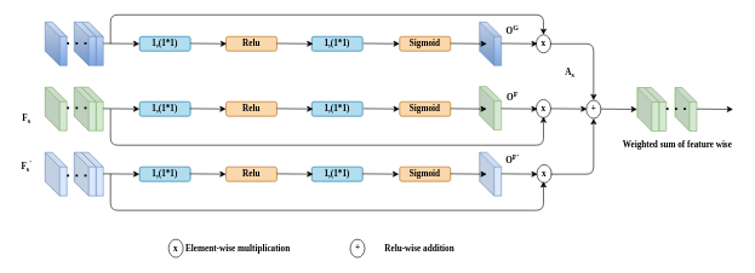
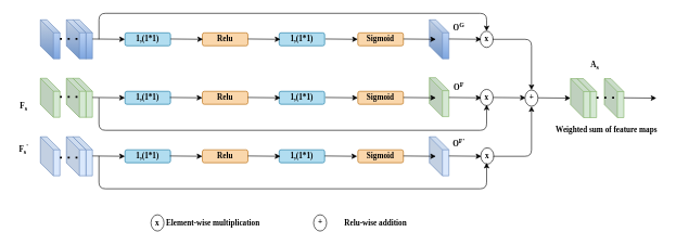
  <mxCell id="0" />
  <mxCell id="1" parent="0" />
  <mxCell id="2" value="" style="ellipse;whiteSpace=wrap;html=1;fontFamily=Times New Roman;fontStyle=1" vertex="1" parent="1"><mxGeometry x="481" y="330" width="20" height="25" as="geometry" /></mxCell>
  <mxCell id="3" value="" style="shape=cube;whiteSpace=wrap;html=1;boundedLbl=1;backgroundOutline=1;darkOpacity=0.05;darkOpacity2=0.1;fillColor=#dae8fc;strokeColor=#6c8ebf;gradientColor=#7ea6e0;fontFamily=Times New Roman;fontStyle=1" vertex="1" parent="1"><mxGeometry x="111" y="30" width="30" height="60" as="geometry" /></mxCell>
  <mxCell id="4" value="" style="shape=cube;whiteSpace=wrap;html=1;boundedLbl=1;backgroundOutline=1;darkOpacity=0.05;darkOpacity2=0.1;fillColor=#d5e8d4;strokeColor=#82b366;fontFamily=Times New Roman;fontStyle=1" vertex="1" parent="1"><mxGeometry x="111" y="120" width="30" height="60" as="geometry" /></mxCell>
  <mxCell id="5" value="" style="shape=cube;whiteSpace=wrap;html=1;boundedLbl=1;backgroundOutline=1;darkOpacity=0.05;darkOpacity2=0.1;fillColor=#dae8fc;strokeColor=#6c8ebf;fontFamily=Times New Roman;fontStyle=1" vertex="1" parent="1"><mxGeometry x="111" y="210" width="30" height="60" as="geometry" /></mxCell>
  <mxCell id="6" value="1,(1*1)" style="rounded=1;whiteSpace=wrap;html=1;fillColor=#b1ddf0;strokeColor=#10739e;fontFamily=Times New Roman;fontStyle=1" vertex="1" parent="1"><mxGeometry x="191" y="50" width="70" height="20" as="geometry" /></mxCell>
  <mxCell id="7" value="1,(1*1)" style="rounded=1;whiteSpace=wrap;html=1;fillColor=#b1ddf0;strokeColor=#10739e;fontFamily=Times New Roman;fontStyle=1" vertex="1" parent="1"><mxGeometry x="191" y="140" width="70" height="20" as="geometry" /></mxCell>
  <mxCell id="8" value="1,(1*1)" style="rounded=1;whiteSpace=wrap;html=1;fillColor=#b1ddf0;strokeColor=#10739e;fontFamily=Times New Roman;fontStyle=1" vertex="1" parent="1"><mxGeometry x="191" y="230" width="70" height="20" as="geometry" /></mxCell>
  <mxCell id="9" value="Relu" style="rounded=1;whiteSpace=wrap;html=1;fillColor=#fad7ac;strokeColor=#b46504;fontFamily=Times New Roman;fontStyle=1" vertex="1" parent="1"><mxGeometry x="310" y="50" width="70" height="20" as="geometry" /></mxCell>
  <mxCell id="10" value="Relu" style="rounded=1;whiteSpace=wrap;html=1;fillColor=#fad7ac;strokeColor=#b46504;fontFamily=Times New Roman;fontStyle=1" vertex="1" parent="1"><mxGeometry x="310" y="140" width="70" height="20" as="geometry" /></mxCell>
  <mxCell id="11" value="Relu" style="rounded=1;whiteSpace=wrap;html=1;fillColor=#fad7ac;strokeColor=#b46504;fontFamily=Times New Roman;fontStyle=1" vertex="1" parent="1"><mxGeometry x="310" y="230" width="70" height="20" as="geometry" /></mxCell>
  <mxCell id="12" value="1,(1*1)" style="rounded=1;whiteSpace=wrap;html=1;fillColor=#b1ddf0;strokeColor=#10739e;fontFamily=Times New Roman;fontStyle=1" vertex="1" parent="1"><mxGeometry x="428" y="50" width="70" height="20" as="geometry" /></mxCell>
  <mxCell id="13" value="1,(1*1)" style="rounded=1;whiteSpace=wrap;html=1;fillColor=#b1ddf0;strokeColor=#10739e;fontFamily=Times New Roman;fontStyle=1" vertex="1" parent="1"><mxGeometry x="428" y="140" width="70" height="20" as="geometry" /></mxCell>
  <mxCell id="14" value="1,(1*1)" style="rounded=1;whiteSpace=wrap;html=1;fillColor=#b1ddf0;strokeColor=#10739e;fontFamily=Times New Roman;fontStyle=1" vertex="1" parent="1"><mxGeometry x="428" y="230" width="70" height="20" as="geometry" /></mxCell>
  <mxCell id="15" value="Sigmoid" style="rounded=1;whiteSpace=wrap;html=1;fillColor=#fad7ac;strokeColor=#b46504;fontFamily=Times New Roman;fontStyle=1" vertex="1" parent="1"><mxGeometry x="549" y="50" width="70" height="20" as="geometry" /></mxCell>
  <mxCell id="16" value="Sigmoid" style="rounded=1;whiteSpace=wrap;html=1;fillColor=#fad7ac;strokeColor=#b46504;fontFamily=Times New Roman;fontStyle=1" vertex="1" parent="1"><mxGeometry x="549" y="140" width="70" height="20" as="geometry" /></mxCell>
  <mxCell id="17" value="Sigmoid" style="rounded=1;whiteSpace=wrap;html=1;fillColor=#fad7ac;strokeColor=#b46504;fontFamily=Times New Roman;fontStyle=1" vertex="1" parent="1"><mxGeometry x="549" y="230" width="70" height="20" as="geometry" /></mxCell>
  <mxCell id="18" value="" style="shape=cube;whiteSpace=wrap;html=1;boundedLbl=1;backgroundOutline=1;darkOpacity=0.05;darkOpacity2=0.1;fillColor=#dae8fc;strokeColor=#6c8ebf;gradientColor=#7ea6e0;fontFamily=Times New Roman;fontStyle=1" vertex="1" parent="1"><mxGeometry x="659" y="30" width="30" height="60" as="geometry" /></mxCell>
  <mxCell id="19" value="" style="shape=cube;whiteSpace=wrap;html=1;boundedLbl=1;backgroundOutline=1;darkOpacity=0.05;darkOpacity2=0.1;fillColor=#d5e8d4;strokeColor=#82b366;fontFamily=Times New Roman;fontStyle=1" vertex="1" parent="1"><mxGeometry x="659" y="119" width="30" height="60" as="geometry" /></mxCell>
  <mxCell id="20" value="" style="shape=cube;whiteSpace=wrap;html=1;boundedLbl=1;backgroundOutline=1;darkOpacity=0.05;darkOpacity2=0.1;fillColor=#dae8fc;strokeColor=#6c8ebf;fontFamily=Times New Roman;fontStyle=1" vertex="1" parent="1"><mxGeometry x="659" y="210" width="30" height="60" as="geometry" /></mxCell>
  <mxCell id="21" value="" style="shape=cube;whiteSpace=wrap;html=1;boundedLbl=1;backgroundOutline=1;darkOpacity=0.05;darkOpacity2=0.1;fillColor=#dae8fc;strokeColor=#6c8ebf;gradientColor=#7ea6e0;fontFamily=Times New Roman;fontStyle=1" vertex="1" parent="1"><mxGeometry x="101" y="30" width="30" height="60" as="geometry" /></mxCell>
  <mxCell id="22" value="" style="shape=cube;whiteSpace=wrap;html=1;boundedLbl=1;backgroundOutline=1;darkOpacity=0.05;darkOpacity2=0.1;fillColor=#dae8fc;strokeColor=#6c8ebf;gradientColor=#7ea6e0;fontFamily=Times New Roman;fontStyle=1" vertex="1" parent="1"><mxGeometry x="61" y="30" width="30" height="60" as="geometry" /></mxCell>
  <mxCell id="23" value="" style="shape=cube;whiteSpace=wrap;html=1;boundedLbl=1;backgroundOutline=1;darkOpacity=0.05;darkOpacity2=0.1;fillColor=#d5e8d4;strokeColor=#82b366;fontFamily=Times New Roman;fontStyle=1" vertex="1" parent="1"><mxGeometry x="101" y="120" width="30" height="60" as="geometry" /></mxCell>
  <mxCell id="24" value="" style="shape=cube;whiteSpace=wrap;html=1;boundedLbl=1;backgroundOutline=1;darkOpacity=0.05;darkOpacity2=0.1;fillColor=#d5e8d4;strokeColor=#82b366;fontFamily=Times New Roman;fontStyle=1" vertex="1" parent="1"><mxGeometry x="61" y="120" width="30" height="60" as="geometry" /></mxCell>
  <mxCell id="25" value="" style="shape=cube;whiteSpace=wrap;html=1;boundedLbl=1;backgroundOutline=1;darkOpacity=0.05;darkOpacity2=0.1;fillColor=#dae8fc;strokeColor=#6c8ebf;fontFamily=Times New Roman;fontStyle=1" vertex="1" parent="1"><mxGeometry x="101" y="210" width="30" height="60" as="geometry" /></mxCell>
  <mxCell id="26" value="" style="shape=cube;whiteSpace=wrap;html=1;boundedLbl=1;backgroundOutline=1;darkOpacity=0.05;darkOpacity2=0.1;fillColor=#dae8fc;strokeColor=#6c8ebf;fontFamily=Times New Roman;fontStyle=1" vertex="1" parent="1"><mxGeometry x="61" y="210" width="30" height="60" as="geometry" /></mxCell>
  <mxCell id="27" value="x" style="ellipse;whiteSpace=wrap;html=1;fontFamily=Times New Roman;fontStyle=1" vertex="1" parent="1"><mxGeometry x="737" y="47.5" width="20" height="25" as="geometry" /></mxCell>
  <mxCell id="28" value="x" style="ellipse;whiteSpace=wrap;html=1;fontFamily=Times New Roman;fontStyle=1" vertex="1" parent="1"><mxGeometry x="737" y="137" width="20" height="25" as="geometry" /></mxCell>
  <mxCell id="29" value="x" style="ellipse;whiteSpace=wrap;html=1;fontFamily=Times New Roman;fontStyle=1" vertex="1" parent="1"><mxGeometry x="738" y="227" width="20" height="25" as="geometry" /></mxCell>
  <mxCell id="30" value="" style="ellipse;whiteSpace=wrap;html=1;fontFamily=Times New Roman;fontStyle=1" vertex="1" parent="1"><mxGeometry x="806" y="138" width="20" height="25" as="geometry" /></mxCell>
  <mxCell id="31" value="" style="shape=cube;whiteSpace=wrap;html=1;boundedLbl=1;backgroundOutline=1;darkOpacity=0.05;darkOpacity2=0.1;fillColor=#d5e8d4;strokeColor=#82b366;fontFamily=Times New Roman;fontStyle=1" vertex="1" parent="1"><mxGeometry x="886" y="120.5" width="30" height="60" as="geometry" /></mxCell>
  <mxCell id="32" value="" style="endArrow=none;dashed=1;html=1;dashPattern=1 3;strokeWidth=3;fontFamily=Times New Roman;fontStyle=1" edge="1" parent="1"><mxGeometry width="50" height="50" relative="1" as="geometry"><mxPoint x="91" y="59.5" as="sourcePoint" /><mxPoint x="121" y="59.5" as="targetPoint" /></mxGeometry></mxCell>
  <mxCell id="33" value="" style="endArrow=none;dashed=1;html=1;dashPattern=1 3;strokeWidth=3;fontFamily=Times New Roman;fontStyle=1" edge="1" parent="1"><mxGeometry width="50" height="50" relative="1" as="geometry"><mxPoint x="91" y="148.5" as="sourcePoint" /><mxPoint x="121" y="148.5" as="targetPoint" /></mxGeometry></mxCell>
  <mxCell id="34" value="" style="endArrow=none;dashed=1;html=1;dashPattern=1 3;strokeWidth=3;fontFamily=Times New Roman;fontStyle=1" edge="1" parent="1"><mxGeometry width="50" height="50" relative="1" as="geometry"><mxPoint x="91" y="242" as="sourcePoint" /><mxPoint x="121" y="242" as="targetPoint" /></mxGeometry></mxCell>
  <mxCell id="35" value="" style="endArrow=classic;html=1;strokeWidth=1;entryX=0;entryY=0.5;entryDx=0;entryDy=0;fontFamily=Times New Roman;fontStyle=1" edge="1" parent="1" target="6"><mxGeometry width="50" height="50" relative="1" as="geometry"><mxPoint x="141" y="59.5" as="sourcePoint" /><mxPoint x="181" y="59.5" as="targetPoint" /></mxGeometry></mxCell>
  <mxCell id="36" value="" style="endArrow=classic;html=1;strokeWidth=1;entryX=0;entryY=0.5;entryDx=0;entryDy=0;fontFamily=Times New Roman;fontStyle=1" edge="1" parent="1"><mxGeometry width="50" height="50" relative="1" as="geometry"><mxPoint x="261" y="59.5" as="sourcePoint" /><mxPoint x="311" y="60" as="targetPoint" /></mxGeometry></mxCell>
  <mxCell id="37" value="" style="endArrow=classic;html=1;strokeWidth=1;entryX=0;entryY=0.5;entryDx=0;entryDy=0;fontFamily=Times New Roman;fontStyle=1" edge="1" parent="1"><mxGeometry width="50" height="50" relative="1" as="geometry"><mxPoint x="380" y="59.5" as="sourcePoint" /><mxPoint x="430" y="60" as="targetPoint" /></mxGeometry></mxCell>
  <mxCell id="38" value="" style="endArrow=classic;html=1;strokeWidth=1;entryX=0;entryY=0.5;entryDx=0;entryDy=0;fontFamily=Times New Roman;fontStyle=1" edge="1" parent="1"><mxGeometry width="50" height="50" relative="1" as="geometry"><mxPoint x="499" y="59.5" as="sourcePoint" /><mxPoint x="549" y="60" as="targetPoint" /></mxGeometry></mxCell>
  <mxCell id="39" value="" style="endArrow=classic;html=1;strokeWidth=1;entryX=0;entryY=0.5;entryDx=0;entryDy=0;fontFamily=Times New Roman;fontStyle=1" edge="1" parent="1"><mxGeometry width="50" height="50" relative="1" as="geometry"><mxPoint x="619" y="59.5" as="sourcePoint" /><mxPoint x="669" y="60" as="targetPoint" /></mxGeometry></mxCell>
  <mxCell id="40" value="" style="endArrow=classic;html=1;strokeWidth=1;entryX=0;entryY=0.5;entryDx=0;entryDy=0;fontFamily=Times New Roman;fontStyle=1" edge="1" parent="1"><mxGeometry width="50" height="50" relative="1" as="geometry"><mxPoint x="141" y="149.5" as="sourcePoint" /><mxPoint x="191" y="150" as="targetPoint" /></mxGeometry></mxCell>
  <mxCell id="41" value="" style="endArrow=classic;html=1;strokeWidth=1;entryX=0;entryY=0.5;entryDx=0;entryDy=0;fontFamily=Times New Roman;fontStyle=1" edge="1" parent="1"><mxGeometry width="50" height="50" relative="1" as="geometry"><mxPoint x="260" y="149.5" as="sourcePoint" /><mxPoint x="310" y="150" as="targetPoint" /></mxGeometry></mxCell>
  <mxCell id="42" value="" style="endArrow=classic;html=1;strokeWidth=1;entryX=0;entryY=0.5;entryDx=0;entryDy=0;fontFamily=Times New Roman;fontStyle=1" edge="1" parent="1"><mxGeometry width="50" height="50" relative="1" as="geometry"><mxPoint x="380" y="149.5" as="sourcePoint" /><mxPoint x="430" y="150" as="targetPoint" /></mxGeometry></mxCell>
  <mxCell id="43" value="" style="endArrow=classic;html=1;strokeWidth=1;entryX=0;entryY=0.5;entryDx=0;entryDy=0;fontFamily=Times New Roman;fontStyle=1" edge="1" parent="1"><mxGeometry width="50" height="50" relative="1" as="geometry"><mxPoint x="499" y="149.5" as="sourcePoint" /><mxPoint x="549" y="150" as="targetPoint" /></mxGeometry></mxCell>
  <mxCell id="44" value="" style="endArrow=classic;html=1;strokeWidth=1;entryX=0;entryY=0.5;entryDx=0;entryDy=0;fontFamily=Times New Roman;fontStyle=1" edge="1" parent="1"><mxGeometry width="50" height="50" relative="1" as="geometry"><mxPoint x="619" y="149.5" as="sourcePoint" /><mxPoint x="669" y="150" as="targetPoint" /></mxGeometry></mxCell>
  <mxCell id="45" value="" style="endArrow=classic;html=1;strokeWidth=1;entryX=0;entryY=0.5;entryDx=0;entryDy=0;fontFamily=Times New Roman;fontStyle=1" edge="1" parent="1"><mxGeometry width="50" height="50" relative="1" as="geometry"><mxPoint x="141" y="239.5" as="sourcePoint" /><mxPoint x="191" y="240" as="targetPoint" /></mxGeometry></mxCell>
  <mxCell id="46" value="" style="endArrow=classic;html=1;strokeWidth=1;entryX=0;entryY=0.5;entryDx=0;entryDy=0;fontFamily=Times New Roman;fontStyle=1" edge="1" parent="1"><mxGeometry width="50" height="50" relative="1" as="geometry"><mxPoint x="260" y="239.5" as="sourcePoint" /><mxPoint x="310" y="240" as="targetPoint" /></mxGeometry></mxCell>
  <mxCell id="47" value="" style="endArrow=classic;html=1;strokeWidth=1;entryX=0;entryY=0.5;entryDx=0;entryDy=0;fontFamily=Times New Roman;fontStyle=1" edge="1" parent="1"><mxGeometry width="50" height="50" relative="1" as="geometry"><mxPoint x="380" y="239.5" as="sourcePoint" /><mxPoint x="430" y="240" as="targetPoint" /></mxGeometry></mxCell>
  <mxCell id="48" value="" style="endArrow=classic;html=1;strokeWidth=1;entryX=0;entryY=0.5;entryDx=0;entryDy=0;fontFamily=Times New Roman;fontStyle=1" edge="1" parent="1"><mxGeometry width="50" height="50" relative="1" as="geometry"><mxPoint x="498" y="239.5" as="sourcePoint" /><mxPoint x="548" y="240" as="targetPoint" /></mxGeometry></mxCell>
  <mxCell id="49" value="" style="endArrow=classic;html=1;strokeWidth=1;entryX=0;entryY=0.5;entryDx=0;entryDy=0;fontFamily=Times New Roman;fontStyle=1" edge="1" parent="1"><mxGeometry width="50" height="50" relative="1" as="geometry"><mxPoint x="619" y="239.5" as="sourcePoint" /><mxPoint x="669" y="240" as="targetPoint" /></mxGeometry></mxCell>
  <mxCell id="50" value="" style="endArrow=classic;html=1;strokeWidth=1;entryX=0;entryY=0.5;entryDx=0;entryDy=0;fontFamily=Times New Roman;fontStyle=1" edge="1" parent="1"><mxGeometry width="50" height="50" relative="1" as="geometry"><mxPoint x="689" y="59.5" as="sourcePoint" /><mxPoint x="739" y="60" as="targetPoint" /></mxGeometry></mxCell>
  <mxCell id="51" value="" style="endArrow=classic;html=1;strokeWidth=1;entryX=0;entryY=0.5;entryDx=0;entryDy=0;fontFamily=Times New Roman;fontStyle=1" edge="1" parent="1"><mxGeometry width="50" height="50" relative="1" as="geometry"><mxPoint x="689" y="149.5" as="sourcePoint" /><mxPoint x="739" y="150" as="targetPoint" /></mxGeometry></mxCell>
  <mxCell id="52" value="" style="endArrow=classic;html=1;strokeWidth=1;entryX=0;entryY=0.5;entryDx=0;entryDy=0;fontFamily=Times New Roman;fontStyle=1" edge="1" parent="1"><mxGeometry width="50" height="50" relative="1" as="geometry"><mxPoint x="689" y="239.5" as="sourcePoint" /><mxPoint x="739" y="240" as="targetPoint" /></mxGeometry></mxCell>
  <mxCell id="53" value="" style="endArrow=classic;html=1;strokeWidth=1;entryX=0;entryY=0.5;entryDx=0;entryDy=0;fontFamily=Times New Roman;fontStyle=1" edge="1" parent="1"><mxGeometry width="50" height="50" relative="1" as="geometry"><mxPoint x="757" y="149.5" as="sourcePoint" /><mxPoint x="807" y="150" as="targetPoint" /></mxGeometry></mxCell>
  <mxCell id="54" value="" style="endArrow=classic;html=1;strokeWidth=1;entryX=0;entryY=0.5;entryDx=0;entryDy=0;fontFamily=Times New Roman;fontStyle=1" edge="1" parent="1"><mxGeometry width="50" height="50" relative="1" as="geometry"><mxPoint x="826" y="150" as="sourcePoint" /><mxPoint x="876" y="150.5" as="targetPoint" /></mxGeometry></mxCell>
  <mxCell id="55" value="" style="shape=cube;whiteSpace=wrap;html=1;boundedLbl=1;backgroundOutline=1;darkOpacity=0.05;darkOpacity2=0.1;fillColor=#d5e8d4;strokeColor=#82b366;fontFamily=Times New Roman;fontStyle=1" vertex="1" parent="1"><mxGeometry x="876" y="120.5" width="30" height="60" as="geometry" /></mxCell>
  <mxCell id="56" value="" style="shape=cube;whiteSpace=wrap;html=1;boundedLbl=1;backgroundOutline=1;darkOpacity=0.05;darkOpacity2=0.1;fillColor=#d5e8d4;strokeColor=#82b366;fontFamily=Times New Roman;fontStyle=1" vertex="1" parent="1"><mxGeometry x="928" y="120.5" width="30" height="60" as="geometry" /></mxCell>
  <mxCell id="57" value="" style="endArrow=none;dashed=1;html=1;dashPattern=1 3;strokeWidth=3;fontFamily=Times New Roman;fontStyle=1" edge="1" parent="1"><mxGeometry width="50" height="50" relative="1" as="geometry"><mxPoint x="916" y="150" as="sourcePoint" /><mxPoint x="946" y="150" as="targetPoint" /></mxGeometry></mxCell>
  <mxCell id="58" value="" style="edgeStyle=segmentEdgeStyle;endArrow=classic;html=1;strokeWidth=1;entryX=0.5;entryY=0;entryDx=0;entryDy=0;fontFamily=Times New Roman;fontStyle=1" edge="1" parent="1" target="27"><mxGeometry width="50" height="50" relative="1" as="geometry"><mxPoint x="151" y="60" as="sourcePoint" /><mxPoint x="751" y="40" as="targetPoint" /><Array as="points"><mxPoint x="151" y="20" /><mxPoint x="747" y="20" /></Array></mxGeometry></mxCell>
  <mxCell id="59" value="" style="edgeStyle=segmentEdgeStyle;endArrow=classic;html=1;strokeWidth=1;entryX=0.45;entryY=0.92;entryDx=0;entryDy=0;entryPerimeter=0;fontFamily=Times New Roman;fontStyle=1" edge="1" parent="1" target="29"><mxGeometry width="50" height="50" relative="1" as="geometry"><mxPoint x="151" y="239.5" as="sourcePoint" /><mxPoint x="747" y="260" as="targetPoint" /><Array as="points"><mxPoint x="151" y="290" /><mxPoint x="747" y="290" /></Array></mxGeometry></mxCell>
  <mxCell id="60" value="" style="edgeStyle=segmentEdgeStyle;endArrow=classic;html=1;strokeWidth=1;entryX=0.45;entryY=0.92;entryDx=0;entryDy=0;entryPerimeter=0;fontFamily=Times New Roman;fontStyle=1" edge="1" parent="1"><mxGeometry width="50" height="50" relative="1" as="geometry"><mxPoint x="151" y="150" as="sourcePoint" /><mxPoint x="747" y="160.5" as="targetPoint" /><Array as="points"><mxPoint x="151" y="200" /><mxPoint x="747" y="200" /></Array></mxGeometry></mxCell>
  <mxCell id="61" value="" style="edgeStyle=segmentEdgeStyle;endArrow=classic;html=1;strokeWidth=1;entryX=0.5;entryY=1;entryDx=0;entryDy=0;fontFamily=Times New Roman;fontStyle=1" edge="1" parent="1" target="30"><mxGeometry width="50" height="50" relative="1" as="geometry"><mxPoint x="757" y="240" as="sourcePoint" /><mxPoint x="807" y="190" as="targetPoint" /></mxGeometry></mxCell>
  <mxCell id="62" value="" style="edgeStyle=segmentEdgeStyle;endArrow=classic;html=1;strokeWidth=1;entryX=0.5;entryY=0;entryDx=0;entryDy=0;fontFamily=Times New Roman;fontStyle=1" edge="1" parent="1" target="30"><mxGeometry width="50" height="50" relative="1" as="geometry"><mxPoint x="756" y="60" as="sourcePoint" /><mxPoint x="806" y="10" as="targetPoint" /></mxGeometry></mxCell>
  <mxCell id="63" value="" style="endArrow=classic;html=1;strokeWidth=1;entryX=0;entryY=0.5;entryDx=0;entryDy=0;fontFamily=Times New Roman;fontStyle=1" edge="1" parent="1"><mxGeometry width="50" height="50" relative="1" as="geometry"><mxPoint x="958" y="150" as="sourcePoint" /><mxPoint x="1008" y="150.5" as="targetPoint" /></mxGeometry></mxCell>
  <mxCell id="64" value="+" style="text;html=1;resizable=0;autosize=1;align=center;verticalAlign=middle;points=[];fillColor=none;strokeColor=none;rounded=0;fontFamily=Times New Roman;fontStyle=1" vertex="1" parent="1"><mxGeometry x="806" y="140" width="20" height="20" as="geometry" /></mxCell>
- <mxCell id="65" value="Weighted sum of feature wise" style="text;html=1;resizable=0;autosize=1;align=center;verticalAlign=middle;points=[];fillColor=none;strokeColor=none;rounded=0;fontFamily=Times New Roman;fontStyle=1" vertex="1" parent="1"><mxGeometry x="846" y="190" width="170" height="20" as="geometry" /></mxCell>
+ <mxCell id="65" value="Weighted sum of feature maps" style="text;html=1;resizable=0;autosize=1;align=center;verticalAlign=middle;points=[];fillColor=none;strokeColor=none;rounded=0;fontFamily=Times New Roman;fontStyle=1" vertex="1" parent="1"><mxGeometry x="846" y="190" width="170" height="20" as="geometry" /></mxCell>
  <mxCell id="66" value="F&lt;sub&gt;s&lt;/sub&gt;" style="text;html=1;resizable=0;autosize=1;align=center;verticalAlign=middle;points=[];fillColor=none;strokeColor=none;rounded=0;fontFamily=Times New Roman;fontStyle=1" vertex="1" parent="1"><mxGeometry x="20" y="153" width="30" height="20" as="geometry" /></mxCell>
  <mxCell id="67" value="F&lt;sub&gt;s&lt;/sub&gt;&lt;sup&gt;'&lt;/sup&gt;" style="text;html=1;resizable=0;autosize=1;align=center;verticalAlign=middle;points=[];fillColor=none;strokeColor=none;rounded=0;fontFamily=Times New Roman;fontStyle=1" vertex="1" parent="1"><mxGeometry x="20" y="215" width="30" height="30" as="geometry" /></mxCell>
- <mxCell id="68" value="A&lt;sub&gt;s&lt;/sub&gt;" style="text;html=1;resizable=0;autosize=1;align=center;verticalAlign=middle;points=[];fillColor=none;strokeColor=none;rounded=0;fontFamily=Times New Roman;fontStyle=1" vertex="1" parent="1"><mxGeometry x="768" y="90" width="30" height="20" as="geometry" /></mxCell>
+ <mxCell id="68" value="A&lt;sub&gt;s&lt;/sub&gt;" style="text;html=1;resizable=0;autosize=1;align=center;verticalAlign=middle;points=[];fillColor=none;strokeColor=none;rounded=0;fontFamily=Times New Roman;fontStyle=1" vertex="1" parent="1"><mxGeometry x="898" y="90" width="30" height="20" as="geometry" /></mxCell>
  <mxCell id="69" value="O&lt;sup&gt;G&lt;/sup&gt;" style="text;html=1;resizable=0;autosize=1;align=center;verticalAlign=middle;points=[];fillColor=none;strokeColor=none;rounded=0;fontFamily=Times New Roman;fontStyle=1" vertex="1" parent="1"><mxGeometry x="689" y="30" width="30" height="20" as="geometry" /></mxCell>
  <mxCell id="70" value="O&lt;sup&gt;F&lt;/sup&gt;" style="text;html=1;resizable=0;autosize=1;align=center;verticalAlign=middle;points=[];fillColor=none;strokeColor=none;rounded=0;fontFamily=Times New Roman;fontStyle=1" vertex="1" parent="1"><mxGeometry x="689" y="123" width="30" height="20" as="geometry" /></mxCell>
  <mxCell id="71" value="O&lt;sup&gt;F'&lt;/sup&gt;" style="text;html=1;resizable=0;autosize=1;align=center;verticalAlign=middle;points=[];fillColor=none;strokeColor=none;rounded=0;fontFamily=Times New Roman;fontStyle=1" vertex="1" parent="1"><mxGeometry x="689" y="210" width="30" height="20" as="geometry" /></mxCell>
  <mxCell id="72" value="x" style="ellipse;whiteSpace=wrap;html=1;fontFamily=Times New Roman;fontStyle=1" vertex="1" parent="1"><mxGeometry x="231" y="330" width="20" height="25" as="geometry" /></mxCell>
  <mxCell id="73" value="+" style="text;html=1;resizable=0;autosize=1;align=center;verticalAlign=middle;points=[];fillColor=none;strokeColor=none;rounded=0;fontFamily=Times New Roman;fontStyle=1" vertex="1" parent="1"><mxGeometry x="481" y="332" width="20" height="20" as="geometry" /></mxCell>
  <mxCell id="74" value="Element-wise multiplication" style="text;html=1;resizable=0;autosize=1;align=center;verticalAlign=middle;points=[];fillColor=none;strokeColor=none;rounded=0;fontFamily=Times New Roman;fontStyle=1" vertex="1" parent="1"><mxGeometry x="246" y="332.5" width="160" height="20" as="geometry" /></mxCell>
  <mxCell id="75" value="Relu-wise addition" style="text;html=1;resizable=0;autosize=1;align=center;verticalAlign=middle;points=[];fillColor=none;strokeColor=none;rounded=0;fontFamily=Times New Roman;fontStyle=1" vertex="1" parent="1"><mxGeometry x="511" y="332.5" width="130" height="20" as="geometry" /></mxCell>
